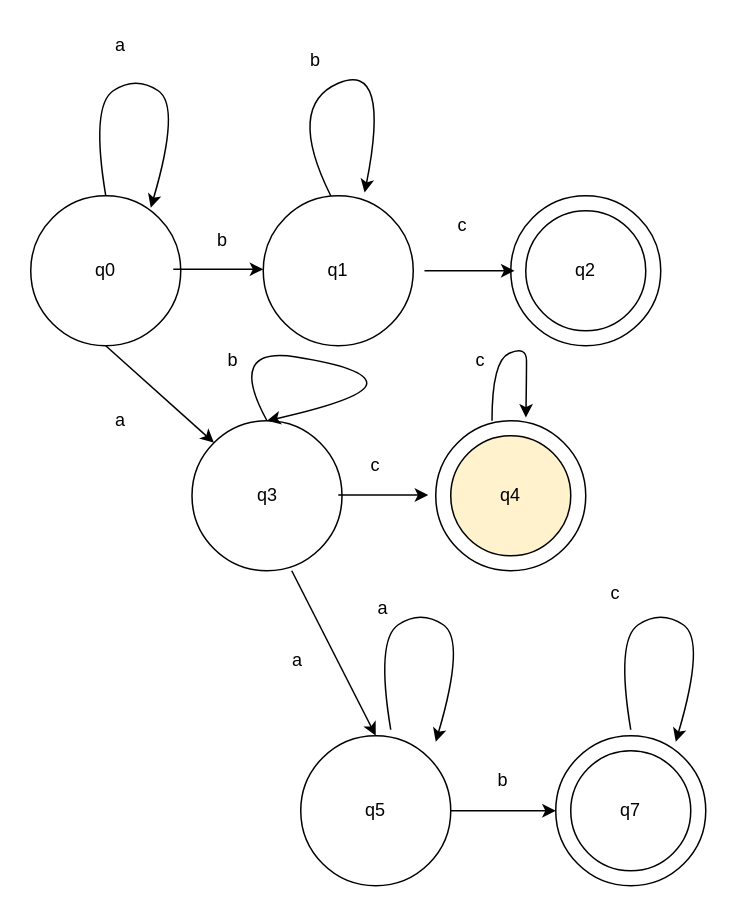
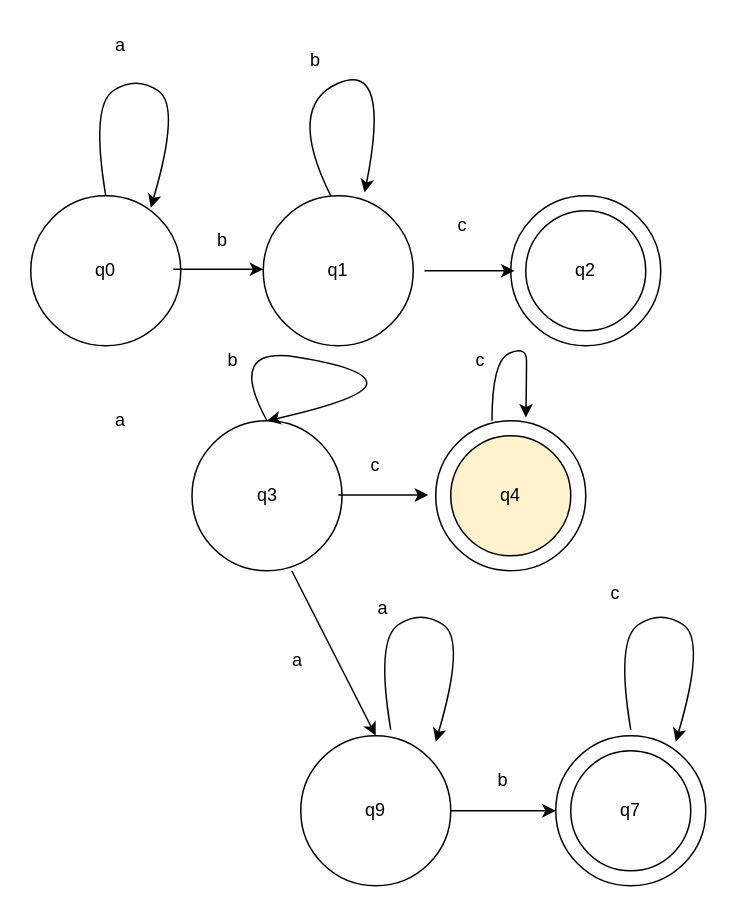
  <mxCell id="0" />
  <mxCell id="1" parent="0" />
  <mxCell id="2" value="q0" style="ellipse;whiteSpace=wrap;html=1;aspect=fixed;" parent="1" vertex="1"><mxGeometry x="20" y="130" width="100" height="100" as="geometry" /></mxCell>
  <mxCell id="3" value="q1" style="ellipse;whiteSpace=wrap;html=1;aspect=fixed;" parent="1" vertex="1"><mxGeometry x="175" y="130" width="100" height="100" as="geometry" /></mxCell>
  <mxCell id="4" value="" style="curved=1;endArrow=classic;html=1;" parent="1" edge="1"><mxGeometry width="50" height="50" relative="1" as="geometry"><mxPoint x="70" y="130" as="sourcePoint" /><mxPoint x="100" y="138" as="targetPoint" /><Array as="points"><mxPoint x="60" y="70" /><mxPoint x="90" y="50" /><mxPoint x="120" y="70" /></Array></mxGeometry></mxCell>
  <mxCell id="5" value="a" style="text;html=1;strokeColor=none;fillColor=none;align=center;verticalAlign=middle;whiteSpace=wrap;rounded=0;" parent="1" vertex="1"><mxGeometry x="60" y="20" width="40" height="20" as="geometry" /></mxCell>
  <mxCell id="6" value="" style="endArrow=classic;html=1;entryX=0;entryY=0.5;entryDx=0;entryDy=0;exitX=1;exitY=0.5;exitDx=0;exitDy=0;" parent="1" edge="1"><mxGeometry width="50" height="50" relative="1" as="geometry"><mxPoint x="115" y="179" as="sourcePoint" /><mxPoint x="175" y="179" as="targetPoint" /></mxGeometry></mxCell>
  <mxCell id="7" value="b" style="text;html=1;strokeColor=none;fillColor=none;align=center;verticalAlign=middle;whiteSpace=wrap;rounded=0;" parent="1" vertex="1"><mxGeometry x="127.5" y="150" width="40" height="20" as="geometry" /></mxCell>
  <mxCell id="8" value="" style="curved=1;endArrow=classic;html=1;entryX=0.676;entryY=-0.021;entryDx=0;entryDy=0;entryPerimeter=0;" parent="1" target="3" edge="1"><mxGeometry width="50" height="50" relative="1" as="geometry"><mxPoint x="220" y="130" as="sourcePoint" /><mxPoint x="260" y="70" as="targetPoint" /><Array as="points"><mxPoint x="190" y="70" /><mxPoint x="260" y="40" /></Array></mxGeometry></mxCell>
  <mxCell id="9" value="b" style="text;html=1;strokeColor=none;fillColor=none;align=center;verticalAlign=middle;whiteSpace=wrap;rounded=0;" parent="1" vertex="1"><mxGeometry x="190" y="30" width="40" height="20" as="geometry" /></mxCell>
  <mxCell id="10" value="" style="ellipse;whiteSpace=wrap;html=1;aspect=fixed;" parent="1" vertex="1"><mxGeometry x="340" y="130" width="100" height="100" as="geometry" /></mxCell>
  <mxCell id="11" value="" style="endArrow=classic;html=1;entryX=0;entryY=0.5;entryDx=0;entryDy=0;exitX=1;exitY=0.5;exitDx=0;exitDy=0;" parent="1" edge="1"><mxGeometry width="50" height="50" relative="1" as="geometry"><mxPoint x="282.5" y="180" as="sourcePoint" /><mxPoint x="342.5" y="180" as="targetPoint" /></mxGeometry></mxCell>
  <mxCell id="12" value="c" style="text;html=1;strokeColor=none;fillColor=none;align=center;verticalAlign=middle;whiteSpace=wrap;rounded=0;" parent="1" vertex="1"><mxGeometry x="287.5" y="140" width="40" height="20" as="geometry" /></mxCell>
  <mxCell id="13" value="q3" style="ellipse;whiteSpace=wrap;html=1;aspect=fixed;" parent="1" vertex="1"><mxGeometry x="127.5" y="280" width="100" height="100" as="geometry" /></mxCell>
- <mxCell id="14" value="" style="endArrow=classic;html=1;exitX=0.5;exitY=1;exitDx=0;exitDy=0;entryX=0;entryY=0;entryDx=0;entryDy=0;" parent="1" source="2" target="13" edge="1"><mxGeometry width="50" height="50" relative="1" as="geometry"><mxPoint x="90" y="290" as="sourcePoint" /><mxPoint x="140" y="240" as="targetPoint" /></mxGeometry></mxCell>
  <mxCell id="15" value="a" style="text;html=1;strokeColor=none;fillColor=none;align=center;verticalAlign=middle;whiteSpace=wrap;rounded=0;" parent="1" vertex="1"><mxGeometry x="60" y="270" width="40" height="20" as="geometry" /></mxCell>
  <mxCell id="16" value="" style="curved=1;endArrow=classic;html=1;entryX=0.5;entryY=0;entryDx=0;entryDy=0;exitX=0.5;exitY=0;exitDx=0;exitDy=0;" parent="1" source="13" target="13" edge="1"><mxGeometry width="50" height="50" relative="1" as="geometry"><mxPoint x="221" y="295" as="sourcePoint" /><mxPoint x="243.6" y="292.9" as="targetPoint" /><Array as="points"><mxPoint x="150" y="230" /><mxPoint x="244" y="245" /><mxPoint x="244" y="265" /></Array></mxGeometry></mxCell>
  <mxCell id="17" value="b" style="text;html=1;strokeColor=none;fillColor=none;align=center;verticalAlign=middle;whiteSpace=wrap;rounded=0;" parent="1" vertex="1"><mxGeometry x="135" y="230" width="40" height="20" as="geometry" /></mxCell>
  <mxCell id="18" value="" style="endArrow=classic;html=1;entryX=0;entryY=0.5;entryDx=0;entryDy=0;exitX=1;exitY=0.5;exitDx=0;exitDy=0;" parent="1" edge="1"><mxGeometry width="50" height="50" relative="1" as="geometry"><mxPoint x="225" y="329.5" as="sourcePoint" /><mxPoint x="285" y="329.5" as="targetPoint" /></mxGeometry></mxCell>
  <mxCell id="19" value="" style="ellipse;whiteSpace=wrap;html=1;aspect=fixed;" parent="1" vertex="1"><mxGeometry x="290" y="280" width="100" height="100" as="geometry" /></mxCell>
  <mxCell id="20" value="" style="curved=1;endArrow=classic;html=1;entryX=0.676;entryY=-0.021;entryDx=0;entryDy=0;entryPerimeter=0;" parent="1" edge="1"><mxGeometry width="50" height="50" relative="1" as="geometry"><mxPoint x="327.5" y="280" as="sourcePoint" /><mxPoint x="350.1" y="277.9" as="targetPoint" /><Array as="points"><mxPoint x="327.5" y="240" /><mxPoint x="350.5" y="230" /><mxPoint x="350.5" y="250" /></Array></mxGeometry></mxCell>
  <mxCell id="21" value="c" style="text;html=1;strokeColor=none;fillColor=none;align=center;verticalAlign=middle;whiteSpace=wrap;rounded=0;" parent="1" vertex="1"><mxGeometry x="230" y="300" width="40" height="20" as="geometry" /></mxCell>
  <mxCell id="22" value="c" style="text;html=1;strokeColor=none;fillColor=none;align=center;verticalAlign=middle;whiteSpace=wrap;rounded=0;" parent="1" vertex="1"><mxGeometry x="300" y="230" width="40" height="20" as="geometry" /></mxCell>
- <mxCell id="23" value="q5" style="ellipse;whiteSpace=wrap;html=1;aspect=fixed;" parent="1" vertex="1"><mxGeometry x="200" y="490" width="100" height="100" as="geometry" /></mxCell>
+ <mxCell id="23" value="q9" style="ellipse;whiteSpace=wrap;html=1;aspect=fixed;" parent="1" vertex="1"><mxGeometry x="200" y="490" width="100" height="100" as="geometry" /></mxCell>
  <mxCell id="24" value="" style="endArrow=classic;html=1;exitX=0.5;exitY=1;exitDx=0;exitDy=0;entryX=0.5;entryY=0;entryDx=0;entryDy=0;" parent="1" target="23" edge="1"><mxGeometry width="50" height="50" relative="1" as="geometry"><mxPoint x="194" y="380" as="sourcePoint" /><mxPoint x="266.145" y="444.645" as="targetPoint" /></mxGeometry></mxCell>
  <mxCell id="25" value="a" style="text;html=1;strokeColor=none;fillColor=none;align=center;verticalAlign=middle;whiteSpace=wrap;rounded=0;" parent="1" vertex="1"><mxGeometry x="177.5" y="430" width="40" height="20" as="geometry" /></mxCell>
  <mxCell id="26" value="" style="curved=1;endArrow=classic;html=1;" parent="1" edge="1"><mxGeometry width="50" height="50" relative="1" as="geometry"><mxPoint x="260" y="486" as="sourcePoint" /><mxPoint x="290" y="494" as="targetPoint" /><Array as="points"><mxPoint x="250" y="426" /><mxPoint x="280" y="406" /><mxPoint x="310" y="426" /></Array></mxGeometry></mxCell>
  <mxCell id="27" value="a" style="text;html=1;strokeColor=none;fillColor=none;align=center;verticalAlign=middle;whiteSpace=wrap;rounded=0;" parent="1" vertex="1"><mxGeometry x="235" y="395" width="40" height="20" as="geometry" /></mxCell>
  <mxCell id="28" value="" style="ellipse;whiteSpace=wrap;html=1;aspect=fixed;" parent="1" vertex="1"><mxGeometry x="370" y="490" width="100" height="100" as="geometry" /></mxCell>
  <mxCell id="29" value="" style="endArrow=classic;html=1;entryX=0;entryY=0.5;entryDx=0;entryDy=0;" parent="1" target="28" edge="1"><mxGeometry width="50" height="50" relative="1" as="geometry"><mxPoint x="300" y="540" as="sourcePoint" /><mxPoint x="345" y="500" as="targetPoint" /></mxGeometry></mxCell>
  <mxCell id="30" value="b" style="text;html=1;strokeColor=none;fillColor=none;align=center;verticalAlign=middle;whiteSpace=wrap;rounded=0;" parent="1" vertex="1"><mxGeometry x="315" y="510" width="40" height="20" as="geometry" /></mxCell>
  <mxCell id="31" value="" style="curved=1;endArrow=classic;html=1;" parent="1" edge="1"><mxGeometry width="50" height="50" relative="1" as="geometry"><mxPoint x="420" y="486" as="sourcePoint" /><mxPoint x="450" y="494" as="targetPoint" /><Array as="points"><mxPoint x="410" y="426" /><mxPoint x="440" y="406" /><mxPoint x="470" y="426" /></Array></mxGeometry></mxCell>
  <mxCell id="32" value="c" style="text;html=1;strokeColor=none;fillColor=none;align=center;verticalAlign=middle;whiteSpace=wrap;rounded=0;" parent="1" vertex="1"><mxGeometry x="390" y="385" width="40" height="20" as="geometry" /></mxCell>
  <mxCell id="33" value="q7" style="ellipse;whiteSpace=wrap;html=1;aspect=fixed;" parent="1" vertex="1"><mxGeometry x="380" y="500" width="80" height="80" as="geometry" /></mxCell>
  <mxCell id="34" value="q4" style="ellipse;whiteSpace=wrap;html=1;aspect=fixed;fillColor=#fff2cc;" parent="1" vertex="1"><mxGeometry x="300" y="290" width="80" height="80" as="geometry" /></mxCell>
  <mxCell id="35" value="q2" style="ellipse;whiteSpace=wrap;html=1;aspect=fixed;" parent="1" vertex="1"><mxGeometry x="350" y="140" width="80" height="80" as="geometry" /></mxCell>
